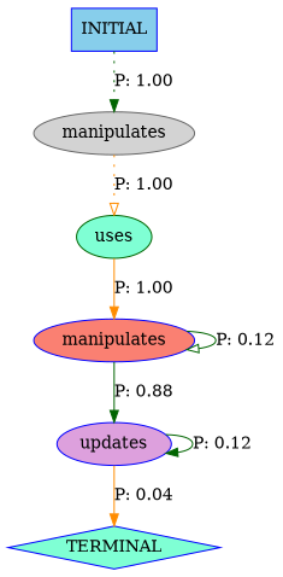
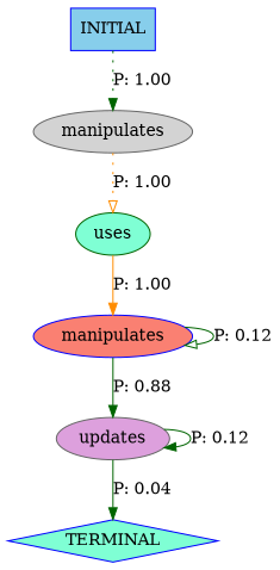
  digraph {
    node [color=blue fillcolor=aquamarine style=filled]
    edge [arrowhead=normal color=darkgreen style=solid]
    n1 [color=gray40 fillcolor=lightgrey label=manipulates]
    n2 [color=darkgreen label=uses]
    n3 [fillcolor=salmon label=manipulates]
-   n4 [fillcolor=plum label=updates]
+   n4 [color=gray40 fillcolor=plum label=updates]
    n5 [label=TERMINAL shape=diamond]
    n6 [fillcolor=skyblue label=INITIAL shape=box]
    n1 -> n2 [arrowhead=onormal color=darkorange label="P: 1.00" style=dotted]
    n2 -> n3 [color=darkorange label="P: 1.00"]
    n3 -> n3 [arrowhead=onormal label="P: 0.12"]
    n3 -> n4 [label="P: 0.88"]
    n4 -> n4 [label="P: 0.12"]
-   n4 -> n5 [color=darkorange label="P: 0.04"]
+   n4 -> n5 [label="P: 0.04"]
    n6 -> n1 [label="P: 1.00" style=dotted]
  }
